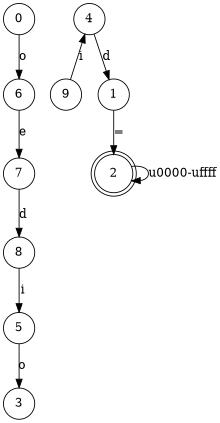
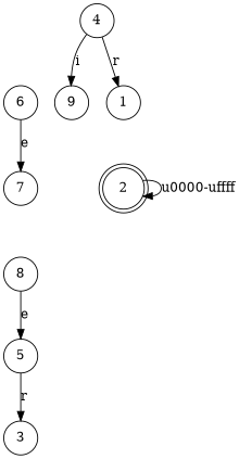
  digraph {
    rankdir=TB
    node [shape=circle]
-   0
    6
    7
    8
    2 [shape=doublecircle]
    1
    9
    4
    5
    3
-   0 -> 6 [label=o]
    6 -> 7 [label=e]
-   7 -> 8 [label=d]
-   8 -> 5 [label=i]
+   8 -> 5 [label=e]
    2 -> 2 [label="\u0000-\uffff"]
-   1 -> 2 [label="="]
-   9 -> 4 [label=i]
-   4 -> 1 [label=d]
-   5 -> 3 [label=o]
+   4 -> 9 [label=i]
+   4 -> 1 [label=r]
+   5 -> 3 [label=r]
  }
